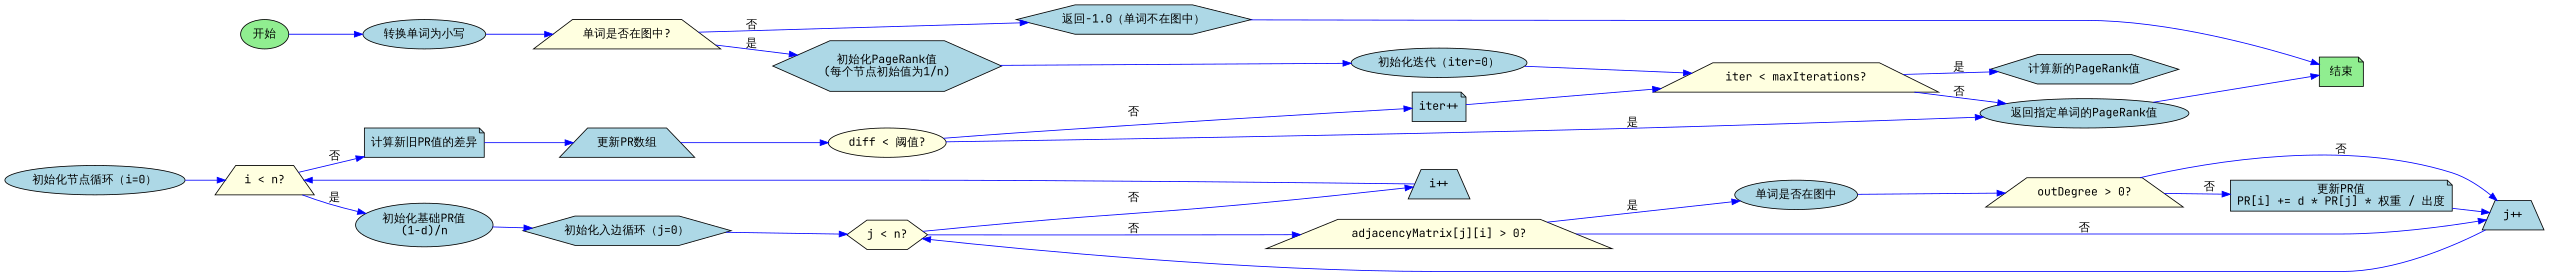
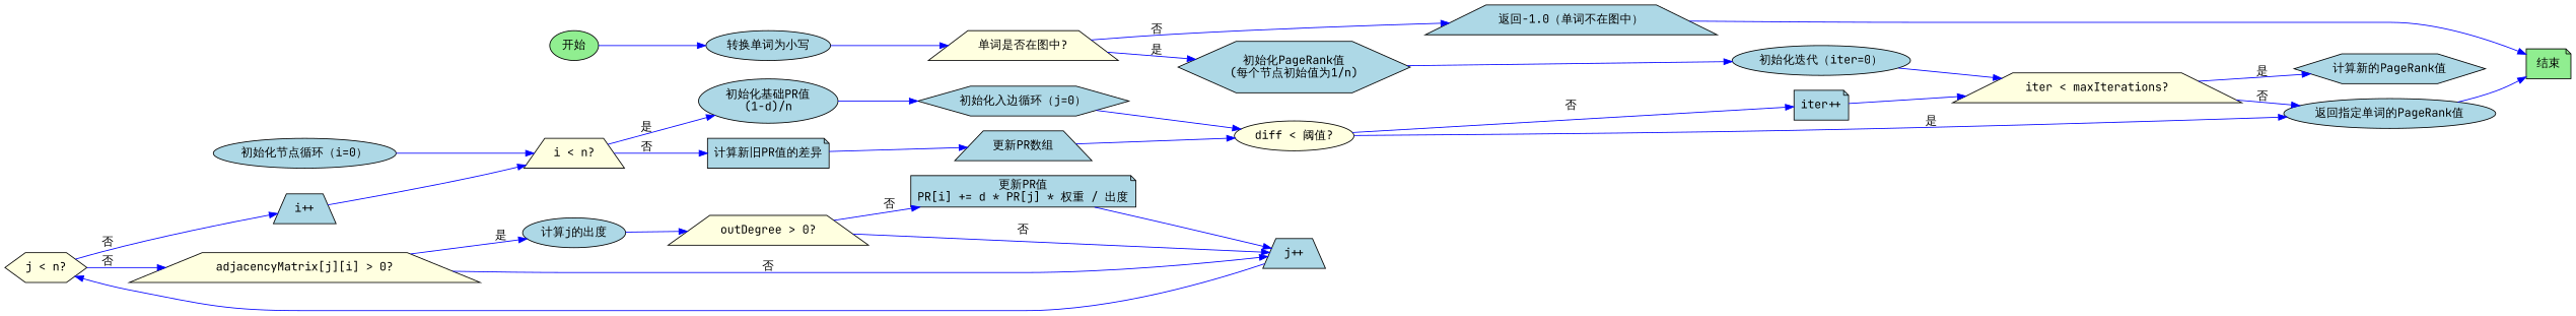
  digraph {
    fontname="JetBrains Mono"
    rankdir=LR
    node [fillcolor=lightblue fontname="JetBrains Mono" shape=ellipse style=filled]
    edge [color=blue fontname="JetBrains Mono"]
    n1 [fillcolor=lightgreen label="开始"]
    n2 [label="转换单词为小写"]
    n3 [fillcolor=lightyellow label="单词是否在图中?" shape=trapezium]
-   n4 [label="返回-1.0（单词不在图中）" shape=hexagon]
+   n4 [label="返回-1.0（单词不在图中）" shape=trapezium]
    n5 [label="初始化PageRank值\n(每个节点初始值为1/n)" shape=hexagon]
    n6 [fillcolor=lightgreen label="结束" shape=note]
    n7 [label="初始化迭代（iter=0）"]
    n8 [fillcolor=lightyellow label="iter < maxIterations?" shape=trapezium]
    n9 [label="计算新的PageRank值" shape=hexagon]
    n10 [label="返回指定单词的PageRank值"]
    n11 [label="初始化节点循环（i=0）"]
    n12 [fillcolor=lightyellow label="i < n?" shape=trapezium]
    n13 [label="初始化基础PR值\n(1-d)/n"]
    n14 [label="计算新旧PR值的差异" shape=note]
    n15 [label="初始化入边循环（j=0）" shape=hexagon]
    n16 [label="更新PR数组" shape=trapezium]
    n17 [fillcolor=lightyellow label="j < n?" shape=hexagon]
    n18 [fillcolor=lightyellow label="adjacencyMatrix[j][i] > 0?" shape=trapezium]
    n19 [label="i++" shape=trapezium]
-   n20 [label="单词是否在图中"]
+   n20 [label="计算j的出度"]
    n21 [label="j++" shape=trapezium]
    n22 [fillcolor=lightyellow label="outDegree > 0?" shape=trapezium]
    n23 [label="更新PR值\nPR[i] += d * PR[j] * 权重 / 出度" shape=note]
    n24 [fillcolor=lightyellow label="diff < 阈值?"]
    n25 [label="iter++" shape=note]
    n1 -> n2
    n2 -> n3
    n3 -> n4 [label="否"]
    n3 -> n5 [label="是"]
    n4 -> n6
    n5 -> n7
    n7 -> n8
    n8 -> n9 [label="是"]
    n8 -> n10 [label="否"]
    n10 -> n6
    n11 -> n12
    n12 -> n13 [label="是"]
    n12 -> n14 [label="否"]
    n13 -> n15
    n14 -> n16
-   n15 -> n17
+   n15 -> n24
    n16 -> n24
    n17 -> n18 [label="否"]
    n17 -> n19 [label="否"]
    n18 -> n20 [label="是"]
    n18 -> n21 [label="否"]
    n19 -> n12
    n20 -> n22
    n21 -> n17
    n22 -> n21 [label="否"]
    n22 -> n23 [label="否"]
    n23 -> n21
    n24 -> n10 [label="是"]
    n24 -> n25 [label="否"]
    n25 -> n8
  }
